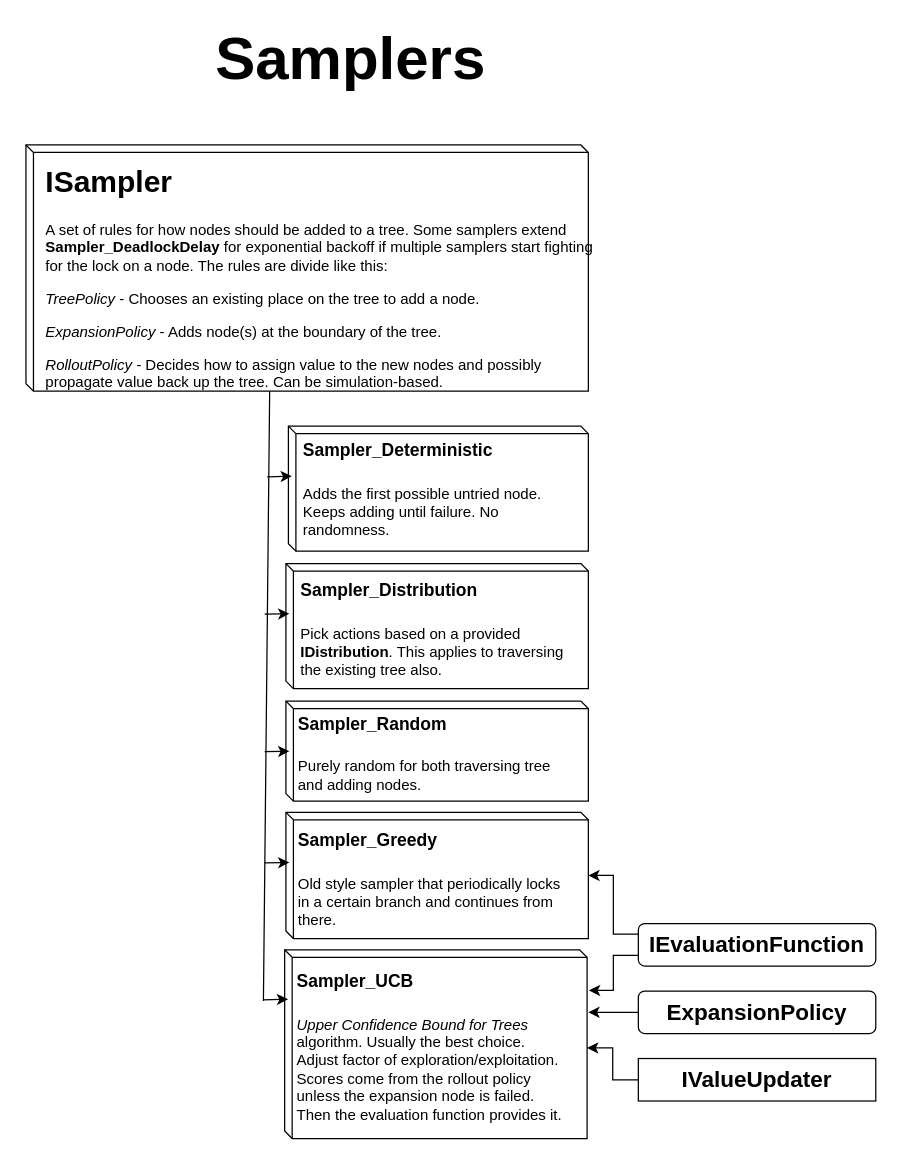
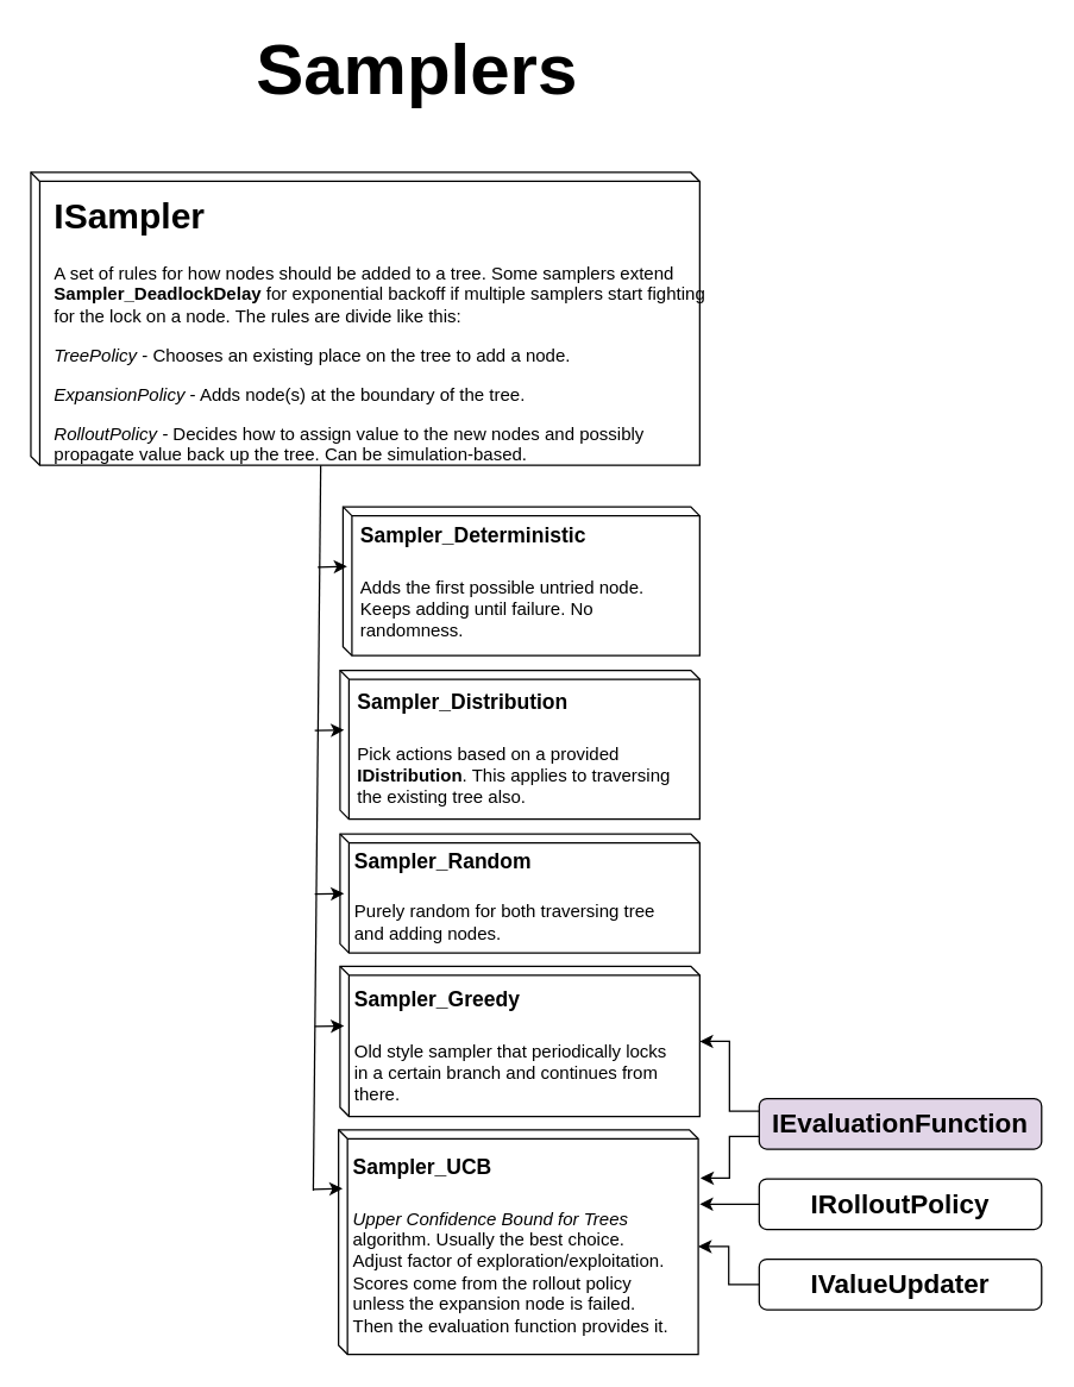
  <mxCell id="0" />
  <mxCell id="1" parent="0" />
  <mxCell id="2" value="&lt;font style=&quot;font-size: 48px&quot;&gt;&lt;b&gt;Samplers&lt;/b&gt;&lt;/font&gt;" style="text;html=1;strokeColor=none;fillColor=none;align=center;verticalAlign=middle;whiteSpace=wrap;rounded=0;" vertex="1" parent="1"><mxGeometry x="120" y="20.5" width="320" height="50" as="geometry" /></mxCell>
  <mxCell id="3" value="" style="shape=cube;whiteSpace=wrap;html=1;boundedLbl=1;backgroundOutline=1;size=6;" vertex="1" parent="1"><mxGeometry x="20" y="115.5" width="450" height="197" as="geometry" /></mxCell>
  <mxCell id="4" value="&lt;h1&gt;ISampler&lt;/h1&gt;&lt;p&gt;A set of rules for how nodes should be added to a tree. Some samplers extend &lt;b&gt;Sampler_DeadlockDelay &lt;/b&gt;for exponential backoff if multiple samplers start fighting for the lock on a node. The rules are divide like this:&lt;/p&gt;&lt;p&gt;&lt;i&gt;TreePolicy &lt;/i&gt;- Chooses an existing place on the tree to add a node.&lt;/p&gt;&lt;p&gt;&lt;i&gt;ExpansionPolicy&lt;/i&gt;&amp;nbsp;- Adds node(s) at the boundary of the tree.&lt;/p&gt;&lt;p&gt;&lt;i&gt;RolloutPolicy -&lt;/i&gt;&amp;nbsp;Decides how to assign value to the new nodes and possibly propagate value back up the tree. Can be simulation-based.&lt;/p&gt;&lt;p&gt;&lt;br&gt;&lt;/p&gt;&lt;p&gt;&lt;b&gt;&lt;br&gt;&lt;/b&gt;&lt;/p&gt;" style="text;html=1;strokeColor=none;fillColor=none;spacing=5;spacingTop=-20;whiteSpace=wrap;overflow=hidden;rounded=0;" vertex="1" parent="1"><mxGeometry x="31" y="125.5" width="449" height="195" as="geometry" /></mxCell>
  <mxCell id="5" value="" style="shape=cube;whiteSpace=wrap;html=1;boundedLbl=1;backgroundOutline=1;size=6;" vertex="1" parent="1"><mxGeometry x="230" y="340.5" width="240" height="100" as="geometry" /></mxCell>
  <mxCell id="6" value="" style="endArrow=classic;html=1;entryX=0;entryY=0;entryDx=0;entryDy=39.5;entryPerimeter=0;" edge="1" parent="1"><mxGeometry width="50" height="50" relative="1" as="geometry"><mxPoint x="213" y="381" as="sourcePoint" /><mxPoint x="232.765" y="380.588" as="targetPoint" /></mxGeometry></mxCell>
  <mxCell id="7" value="" style="shape=cube;whiteSpace=wrap;html=1;boundedLbl=1;backgroundOutline=1;size=6;" vertex="1" parent="1"><mxGeometry x="228" y="450.5" width="242" height="100" as="geometry" /></mxCell>
  <mxCell id="8" value="" style="endArrow=classic;html=1;entryX=0;entryY=0;entryDx=0;entryDy=39.5;entryPerimeter=0;" edge="1" parent="1"><mxGeometry width="50" height="50" relative="1" as="geometry"><mxPoint x="211" y="491" as="sourcePoint" /><mxPoint x="230.765" y="490.588" as="targetPoint" /></mxGeometry></mxCell>
  <mxCell id="9" value="" style="shape=cube;whiteSpace=wrap;html=1;boundedLbl=1;backgroundOutline=1;size=6;" vertex="1" parent="1"><mxGeometry x="228" y="560.5" width="242" height="80" as="geometry" /></mxCell>
  <mxCell id="10" value="" style="endArrow=classic;html=1;entryX=0;entryY=0;entryDx=0;entryDy=39.5;entryPerimeter=0;" edge="1" parent="1"><mxGeometry width="50" height="50" relative="1" as="geometry"><mxPoint x="211" y="601" as="sourcePoint" /><mxPoint x="230.765" y="600.588" as="targetPoint" /></mxGeometry></mxCell>
  <mxCell id="11" value="&lt;div style=&quot;text-align: left&quot;&gt;&lt;h1&gt;&lt;span style=&quot;font-size: 14px&quot;&gt;Sampler_Deterministic&lt;/span&gt;&lt;/h1&gt;&lt;/div&gt;&lt;div style=&quot;text-align: left&quot;&gt;Adds the first possible untried node. Keeps adding until failure. No randomness.&lt;/div&gt;&lt;div style=&quot;text-align: left&quot;&gt;&lt;b&gt;&lt;br&gt;&lt;/b&gt;&lt;/div&gt;" style="text;html=1;strokeColor=none;fillColor=none;align=center;verticalAlign=middle;whiteSpace=wrap;rounded=0;" vertex="1" parent="1"><mxGeometry x="240.5" y="349.5" width="219" height="73" as="geometry" /></mxCell>
  <mxCell id="12" value="&lt;div style=&quot;text-align: left&quot;&gt;&lt;h1&gt;&lt;span style=&quot;font-size: 14px&quot;&gt;Sampler_Distribution&lt;/span&gt;&lt;/h1&gt;&lt;/div&gt;&lt;div style=&quot;text-align: left&quot;&gt;Pick actions based on a provided &lt;b&gt;IDistribution&lt;/b&gt;. This applies to traversing the existing tree also.&amp;nbsp;&lt;/div&gt;&lt;div style=&quot;text-align: left&quot;&gt;&lt;b&gt;&lt;br&gt;&lt;/b&gt;&lt;/div&gt;" style="text;html=1;strokeColor=none;fillColor=none;align=center;verticalAlign=middle;whiteSpace=wrap;rounded=0;" vertex="1" parent="1"><mxGeometry x="239" y="461" width="219" height="73" as="geometry" /></mxCell>
  <mxCell id="13" value="&lt;div style=&quot;text-align: left&quot;&gt;&lt;h1&gt;&lt;span style=&quot;font-size: 14px&quot;&gt;Sampler_Random&lt;/span&gt;&lt;/h1&gt;&lt;/div&gt;&lt;div style=&quot;text-align: left&quot;&gt;Purely random for both traversing tree and adding nodes.&lt;/div&gt;&lt;div style=&quot;text-align: left&quot;&gt;&lt;b&gt;&lt;br&gt;&lt;/b&gt;&lt;/div&gt;" style="text;html=1;strokeColor=none;fillColor=none;align=center;verticalAlign=middle;whiteSpace=wrap;rounded=0;" vertex="1" parent="1"><mxGeometry x="236.5" y="560.5" width="219" height="73" as="geometry" /></mxCell>
  <mxCell id="14" value="" style="shape=cube;whiteSpace=wrap;html=1;boundedLbl=1;backgroundOutline=1;size=6;" vertex="1" parent="1"><mxGeometry x="228" y="649.5" width="242" height="101" as="geometry" /></mxCell>
  <mxCell id="15" value="" style="endArrow=classic;html=1;entryX=0;entryY=0;entryDx=0;entryDy=39.5;entryPerimeter=0;" edge="1" parent="1"><mxGeometry width="50" height="50" relative="1" as="geometry"><mxPoint x="211" y="690" as="sourcePoint" /><mxPoint x="230.765" y="689.588" as="targetPoint" /></mxGeometry></mxCell>
  <mxCell id="16" value="&lt;div style=&quot;text-align: left&quot;&gt;&lt;h1&gt;&lt;span style=&quot;font-size: 14px&quot;&gt;Sampler_Greedy&lt;/span&gt;&lt;/h1&gt;&lt;/div&gt;&lt;div style=&quot;text-align: left&quot;&gt;Old style sampler that periodically locks in a certain branch and continues from there.&lt;/div&gt;&lt;div style=&quot;text-align: left&quot;&gt;&lt;b&gt;&lt;br&gt;&lt;/b&gt;&lt;/div&gt;" style="text;html=1;strokeColor=none;fillColor=none;align=center;verticalAlign=middle;whiteSpace=wrap;rounded=0;" vertex="1" parent="1"><mxGeometry x="236.5" y="661.5" width="219" height="73" as="geometry" /></mxCell>
  <mxCell id="17" value="" style="shape=cube;whiteSpace=wrap;html=1;boundedLbl=1;backgroundOutline=1;size=6;" vertex="1" parent="1"><mxGeometry x="227" y="759.5" width="242" height="151" as="geometry" /></mxCell>
  <mxCell id="18" value="" style="endArrow=classic;html=1;entryX=0;entryY=0;entryDx=0;entryDy=39.5;entryPerimeter=0;" edge="1" parent="1"><mxGeometry width="50" height="50" relative="1" as="geometry"><mxPoint x="210" y="799.5" as="sourcePoint" /><mxPoint x="229.765" y="799.088" as="targetPoint" /></mxGeometry></mxCell>
  <mxCell id="19" value="&lt;div style=&quot;text-align: left&quot;&gt;&lt;h1&gt;&lt;span style=&quot;font-size: 14px&quot;&gt;Sampler_UCB&lt;/span&gt;&lt;/h1&gt;&lt;/div&gt;&lt;div style=&quot;text-align: left&quot;&gt;&lt;i&gt;Upper Confidence Bound for Trees &lt;/i&gt;algorithm. Usually the best choice. Adjust factor of exploration/exploitation. Scores come from the rollout policy unless the expansion node is failed. Then the evaluation function provides it.&lt;/div&gt;&lt;div style=&quot;text-align: left&quot;&gt;&lt;b&gt;&lt;br&gt;&lt;/b&gt;&lt;/div&gt;" style="text;html=1;strokeColor=none;fillColor=none;align=center;verticalAlign=middle;whiteSpace=wrap;rounded=0;" vertex="1" parent="1"><mxGeometry x="236" y="771.5" width="219" height="120" as="geometry" /></mxCell>
  <mxCell id="20" value="" style="endArrow=none;html=1;" edge="1" parent="1"><mxGeometry width="50" height="50" relative="1" as="geometry"><mxPoint x="210" y="800.5" as="sourcePoint" /><mxPoint x="215" y="312.5" as="targetPoint" /></mxGeometry></mxCell>
  <mxCell id="21" style="edgeStyle=orthogonalEdgeStyle;rounded=0;orthogonalLoop=1;jettySize=auto;html=1;exitX=0;exitY=0.75;exitDx=0;exitDy=0;" edge="1" parent="1" source="23"><mxGeometry relative="1" as="geometry"><mxPoint x="470.5" y="792" as="targetPoint" /><Array as="points"><mxPoint x="490" y="764.5" /><mxPoint x="490" y="791.5" /></Array></mxGeometry></mxCell>
  <mxCell id="22" style="edgeStyle=orthogonalEdgeStyle;rounded=0;orthogonalLoop=1;jettySize=auto;html=1;exitX=0;exitY=0.25;exitDx=0;exitDy=0;" edge="1" parent="1" source="23" target="14"><mxGeometry relative="1" as="geometry" /></mxCell>
- <mxCell id="23" value="&lt;font style=&quot;font-size: 18px&quot;&gt;&lt;b&gt;IEvaluationFunction&lt;/b&gt;&lt;/font&gt;" style="rounded=1;whiteSpace=wrap;html=1;" vertex="1" parent="1"><mxGeometry x="510" y="738.5" width="190" height="34" as="geometry" /></mxCell>
+ <mxCell id="23" value="&lt;font style=&quot;font-size: 18px&quot;&gt;&lt;b&gt;IEvaluationFunction&lt;/b&gt;&lt;/font&gt;" style="rounded=1;whiteSpace=wrap;html=1;fillColor=#e1d5e7;" vertex="1" parent="1"><mxGeometry x="510" y="738.5" width="190" height="34" as="geometry" /></mxCell>
  <mxCell id="24" style="edgeStyle=orthogonalEdgeStyle;rounded=0;orthogonalLoop=1;jettySize=auto;html=1;exitX=0;exitY=0.5;exitDx=0;exitDy=0;" edge="1" parent="1" source="25"><mxGeometry relative="1" as="geometry"><mxPoint x="470" y="809.5" as="targetPoint" /></mxGeometry></mxCell>
- <mxCell id="25" value="&lt;span style=&quot;font-size: 18px&quot;&gt;&lt;b&gt;ExpansionPolicy&lt;br&gt;&lt;/b&gt;&lt;/span&gt;" style="rounded=1;whiteSpace=wrap;html=1;" vertex="1" parent="1"><mxGeometry x="510" y="792.5" width="190" height="34" as="geometry" /></mxCell>
+ <mxCell id="25" value="&lt;span style=&quot;font-size: 18px&quot;&gt;&lt;b&gt;IRolloutPolicy&lt;br&gt;&lt;/b&gt;&lt;/span&gt;" style="rounded=1;whiteSpace=wrap;html=1;" vertex="1" parent="1"><mxGeometry x="510" y="792.5" width="190" height="34" as="geometry" /></mxCell>
  <mxCell id="26" style="edgeStyle=orthogonalEdgeStyle;rounded=0;orthogonalLoop=1;jettySize=auto;html=1;exitX=0;exitY=0.5;exitDx=0;exitDy=0;entryX=0;entryY=0;entryDx=242.0;entryDy=78.5;entryPerimeter=0;" edge="1" parent="1" source="27" target="17"><mxGeometry relative="1" as="geometry" /></mxCell>
- <mxCell id="27" value="&lt;span style=&quot;font-size: 18px&quot;&gt;&lt;b&gt;IValueUpdater&lt;br&gt;&lt;/b&gt;&lt;/span&gt;" style="whiteSpace=wrap;html=1;rounded=0;" vertex="1" parent="1"><mxGeometry x="510" y="846.5" width="190" height="34" as="geometry" /></mxCell>
+ <mxCell id="27" value="&lt;span style=&quot;font-size: 18px&quot;&gt;&lt;b&gt;IValueUpdater&lt;br&gt;&lt;/b&gt;&lt;/span&gt;" style="rounded=1;whiteSpace=wrap;html=1;" vertex="1" parent="1"><mxGeometry x="510" y="846.5" width="190" height="34" as="geometry" /></mxCell>
